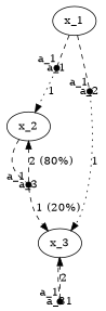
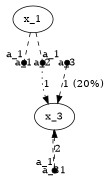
  strict digraph {
    node [color=black fixedsize=true style=filled]
    edge [dir=forward style=dashed]
    x_1 [color="" fixedsize="" style=""]
    a_1 [height=0.1 width=0.1]
    a_2 [height=0.1 width=0.1]
-   x_2 [color="" fixedsize="" style=""]
    a_3 [height=0.1 width=0.1]
    x_3 [color="" fixedsize="" style=""]
    a_31 [height=0.1 width=0.1]
    x_1 -> a_1 [dir=none headlabel=a_1]
    x_1 -> a_2 [dir=none headlabel=a_1]
-   a_1 -> x_2 [label=1 style=dotted]
    a_2 -> x_3 [label=1 style=dotted]
-   x_2 -> a_3 [dir=none headlabel=a_1]
-   a_3 -> x_2 [label="2 (80%)"]
    a_3 -> x_3 [label="1 (20%)"]
    x_3 -> a_31 [dir=none headlabel=a_1]
    a_31 -> x_3 [label=2]
  }
